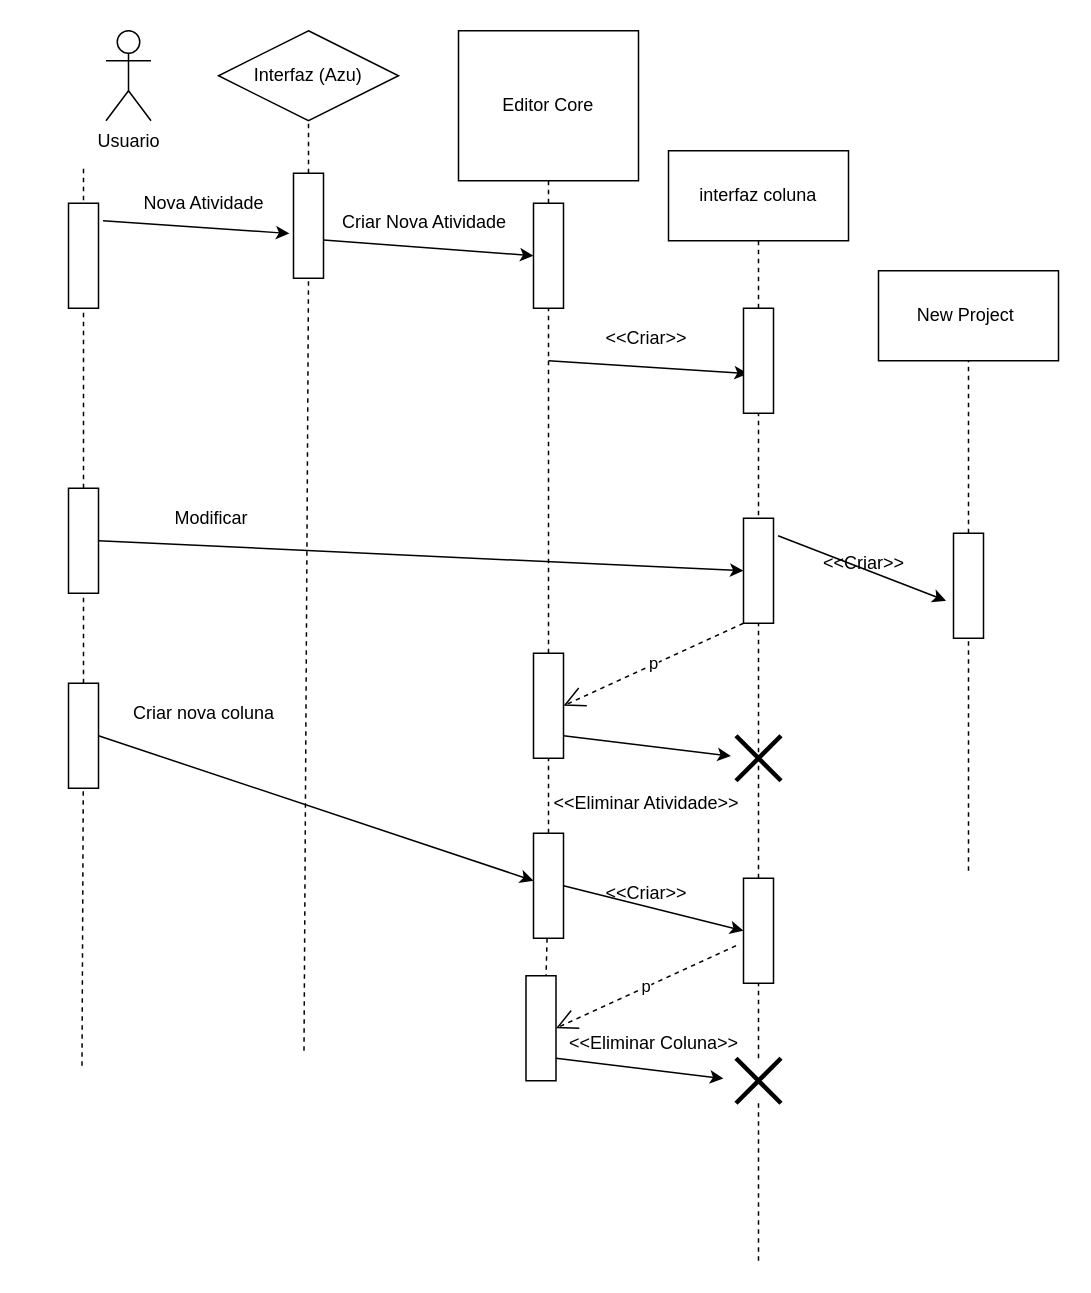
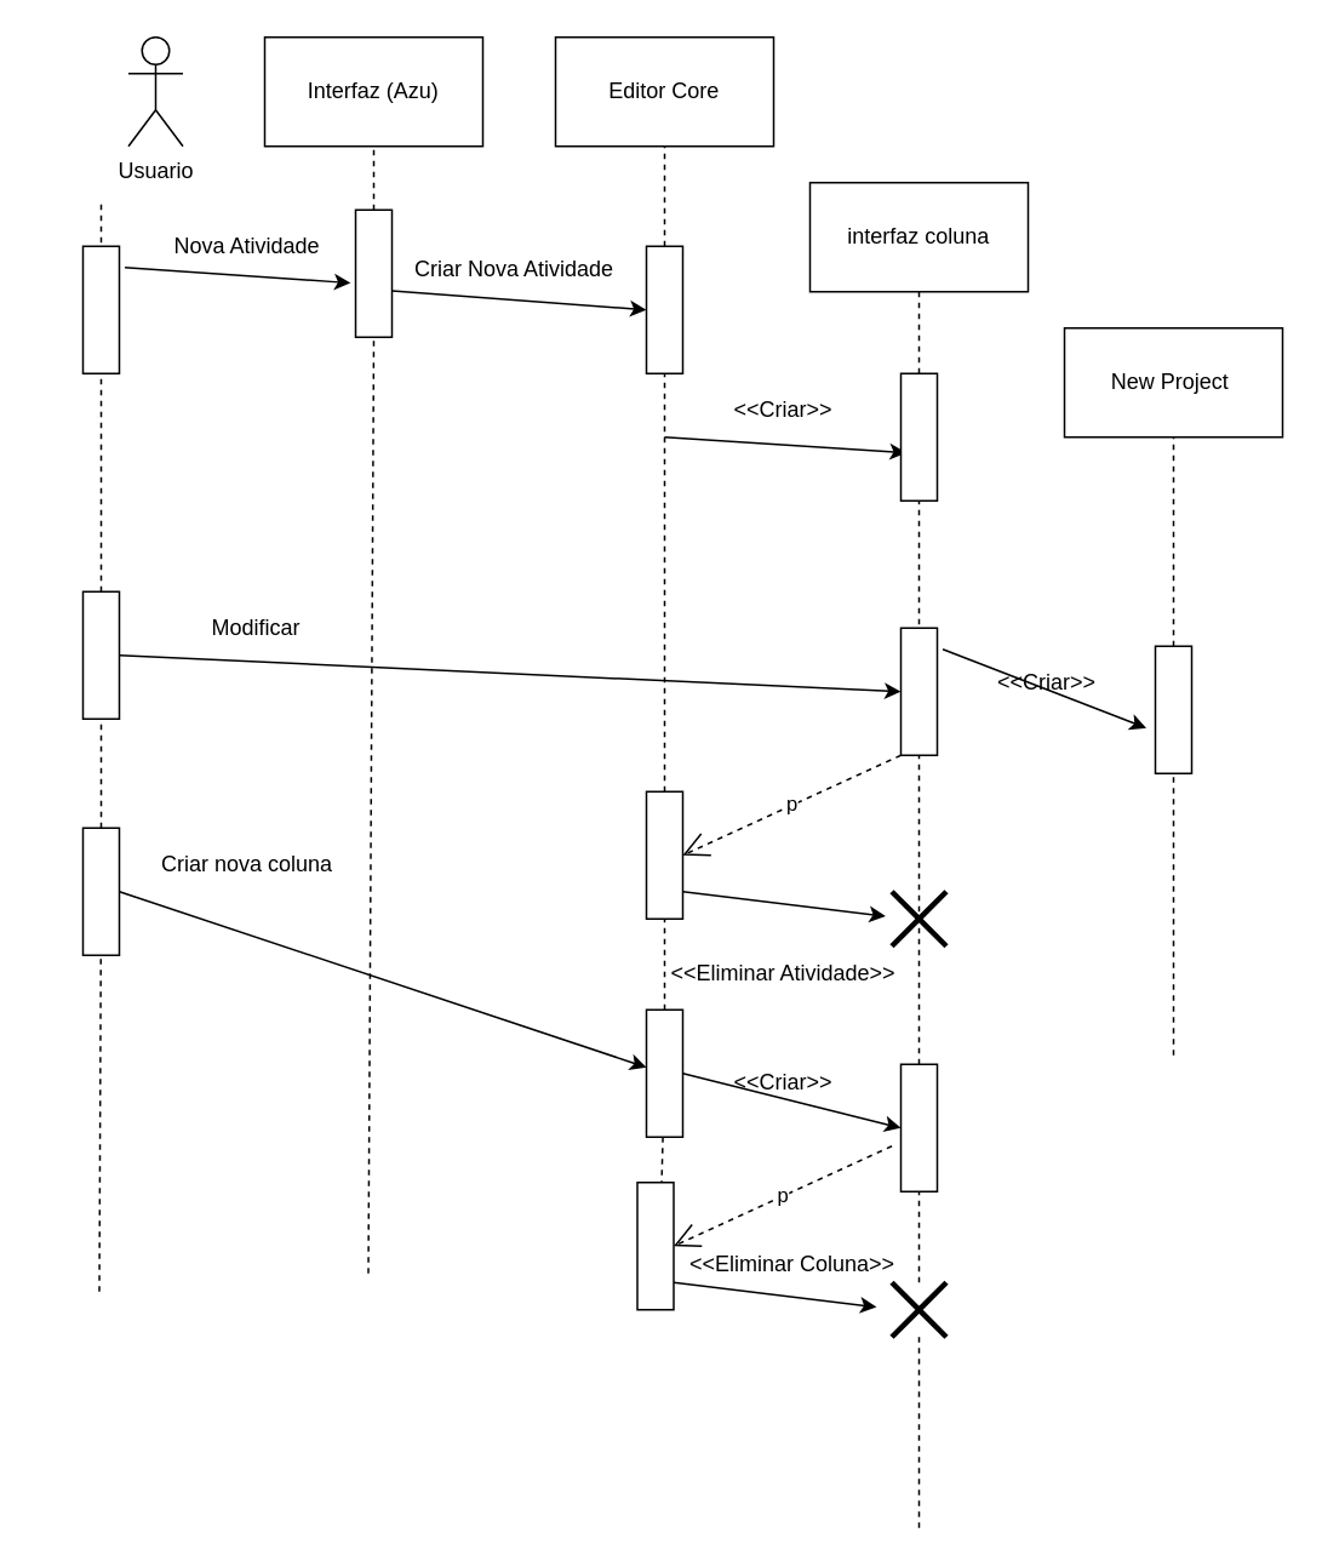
  <mxCell id="0" />
  <mxCell id="1" parent="0" />
  <mxCell id="2" value="Usuario" style="shape=umlActor;verticalLabelPosition=bottom;verticalAlign=top;html=1;outlineConnect=0;" vertex="1" parent="1"><mxGeometry x="70" y="20" width="30" height="60" as="geometry" /></mxCell>
- <mxCell id="3" value="Interfaz (Azu)" style="rhombus;whiteSpace=wrap;html=1;" vertex="1" parent="1"><mxGeometry x="145" y="20" width="120" height="60" as="geometry" /></mxCell>
- <mxCell id="4" value="Editor Core" style="rounded=0;whiteSpace=wrap;html=1;" vertex="1" parent="1"><mxGeometry x="305" y="20" width="120" height="100" as="geometry" /></mxCell>
+ <mxCell id="3" value="Interfaz (Azu)" style="rounded=0;whiteSpace=wrap;html=1;" vertex="1" parent="1"><mxGeometry x="145" y="20" width="120" height="60" as="geometry" /></mxCell>
+ <mxCell id="4" value="Editor Core" style="rounded=0;whiteSpace=wrap;html=1;" vertex="1" parent="1"><mxGeometry x="305" y="20" width="120" height="60" as="geometry" /></mxCell>
  <mxCell id="5" value="" style="endArrow=none;dashed=1;html=1;rounded=0;" edge="1" parent="1" source="9"><mxGeometry width="50" height="50" relative="1" as="geometry"><mxPoint x="55" y="360" as="sourcePoint" /><mxPoint x="55" y="110" as="targetPoint" /></mxGeometry></mxCell>
  <mxCell id="6" value="" style="endArrow=none;dashed=1;html=1;rounded=0;entryX=0.5;entryY=1;entryDx=0;entryDy=0;" edge="1" parent="1" source="12" target="3"><mxGeometry width="50" height="50" relative="1" as="geometry"><mxPoint x="204.23" y="360" as="sourcePoint" /><mxPoint x="204.23" y="110" as="targetPoint" /></mxGeometry></mxCell>
  <mxCell id="7" value="" style="endArrow=none;dashed=1;html=1;rounded=0;entryX=0.5;entryY=1;entryDx=0;entryDy=0;" edge="1" parent="1" source="14" target="4"><mxGeometry width="50" height="50" relative="1" as="geometry"><mxPoint x="364.23" y="350" as="sourcePoint" /><mxPoint x="364.23" y="100" as="targetPoint" /></mxGeometry></mxCell>
  <mxCell id="8" value="" style="endArrow=none;dashed=1;html=1;rounded=0;" edge="1" parent="1" source="39" target="9"><mxGeometry width="50" height="50" relative="1" as="geometry"><mxPoint x="54" y="710" as="sourcePoint" /><mxPoint x="55" y="110" as="targetPoint" /></mxGeometry></mxCell>
  <mxCell id="9" value="" style="rounded=0;whiteSpace=wrap;html=1;rotation=90;" vertex="1" parent="1"><mxGeometry x="20" y="350" width="70" height="20" as="geometry" /></mxCell>
  <mxCell id="10" value="" style="rounded=0;whiteSpace=wrap;html=1;rotation=90;" vertex="1" parent="1"><mxGeometry x="20" y="160" width="70" height="20" as="geometry" /></mxCell>
  <mxCell id="11" value="" style="endArrow=none;dashed=1;html=1;rounded=0;entryX=1;entryY=0.5;entryDx=0;entryDy=0;" edge="1" parent="1" target="12"><mxGeometry width="50" height="50" relative="1" as="geometry"><mxPoint x="202" y="700" as="sourcePoint" /><mxPoint x="205" y="80" as="targetPoint" /></mxGeometry></mxCell>
  <mxCell id="12" value="" style="rounded=0;whiteSpace=wrap;html=1;rotation=90;" vertex="1" parent="1"><mxGeometry x="170" y="140" width="70" height="20" as="geometry" /></mxCell>
  <mxCell id="13" value="" style="endArrow=none;dashed=1;html=1;rounded=0;" edge="1" parent="1" source="26" target="14"><mxGeometry width="50" height="50" relative="1" as="geometry"><mxPoint x="362" y="700" as="sourcePoint" /><mxPoint x="365" y="80" as="targetPoint" /></mxGeometry></mxCell>
  <mxCell id="14" value="" style="rounded=0;whiteSpace=wrap;html=1;rotation=90;" vertex="1" parent="1"><mxGeometry x="330" y="160" width="70" height="20" as="geometry" /></mxCell>
  <mxCell id="15" value="" style="endArrow=classic;html=1;rounded=0;exitX=0.167;exitY=-0.152;exitDx=0;exitDy=0;exitPerimeter=0;entryX=0.574;entryY=1.136;entryDx=0;entryDy=0;entryPerimeter=0;" edge="1" parent="1" source="10" target="12"><mxGeometry width="50" height="50" relative="1" as="geometry"><mxPoint x="155" y="200" as="sourcePoint" /><mxPoint x="205" y="150" as="targetPoint" /></mxGeometry></mxCell>
  <mxCell id="16" value="Nova Atividade" style="text;html=1;align=center;verticalAlign=middle;resizable=0;points=[];autosize=1;strokeColor=none;fillColor=none;" vertex="1" parent="1"><mxGeometry x="85" y="120" width="100" height="30" as="geometry" /></mxCell>
  <mxCell id="17" value="" style="endArrow=classic;html=1;rounded=0;exitX=0.167;exitY=-0.152;exitDx=0;exitDy=0;exitPerimeter=0;entryX=0.5;entryY=1;entryDx=0;entryDy=0;" edge="1" parent="1" target="14"><mxGeometry width="50" height="50" relative="1" as="geometry"><mxPoint x="215" y="159.5" as="sourcePoint" /><mxPoint x="339" y="167.5" as="targetPoint" /></mxGeometry></mxCell>
  <mxCell id="18" value="Criar Nova Atividade" style="text;html=1;align=center;verticalAlign=middle;resizable=0;points=[];autosize=1;strokeColor=none;fillColor=none;" vertex="1" parent="1"><mxGeometry x="217" y="132.5" width="130" height="30" as="geometry" /></mxCell>
  <mxCell id="19" value="" style="endArrow=none;dashed=1;html=1;rounded=0;entryX=0.5;entryY=1;entryDx=0;entryDy=0;" edge="1" source="34" target="20" parent="1"><mxGeometry width="50" height="50" relative="1" as="geometry"><mxPoint x="645" y="580" as="sourcePoint" /><mxPoint x="494.23" y="170" as="targetPoint" /></mxGeometry></mxCell>
  <mxCell id="20" value="New Project&amp;nbsp;" style="rounded=0;whiteSpace=wrap;html=1;" vertex="1" parent="1"><mxGeometry x="585" y="180" width="120" height="60" as="geometry" /></mxCell>
  <mxCell id="21" value="" style="endArrow=classic;html=1;rounded=0;exitX=0.167;exitY=-0.152;exitDx=0;exitDy=0;exitPerimeter=0;entryX=0.622;entryY=0.853;entryDx=0;entryDy=0;entryPerimeter=0;" edge="1" parent="1" target="46"><mxGeometry width="50" height="50" relative="1" as="geometry"><mxPoint x="365" y="240" as="sourcePoint" /><mxPoint x="485" y="250" as="targetPoint" /></mxGeometry></mxCell>
  <mxCell id="22" value="&amp;lt;&amp;lt;Criar&amp;gt;&amp;gt;" style="text;html=1;align=center;verticalAlign=middle;resizable=0;points=[];autosize=1;strokeColor=none;fillColor=none;" vertex="1" parent="1"><mxGeometry x="390" y="210" width="80" height="30" as="geometry" /></mxCell>
  <mxCell id="23" value="" style="endArrow=none;dashed=1;html=1;rounded=0;entryX=1;entryY=0.5;entryDx=0;entryDy=0;" edge="1" parent="1" source="50" target="48"><mxGeometry width="50" height="50" relative="1" as="geometry"><mxPoint x="504" y="860" as="sourcePoint" /><mxPoint x="495" y="150" as="targetPoint" /></mxGeometry></mxCell>
  <mxCell id="24" value="" style="endArrow=classic;html=1;rounded=0;exitX=0.5;exitY=0;exitDx=0;exitDy=0;entryX=0.5;entryY=1;entryDx=0;entryDy=0;" edge="1" parent="1" source="9" target="48"><mxGeometry width="50" height="50" relative="1" as="geometry"><mxPoint x="375" y="250" as="sourcePoint" /><mxPoint x="495" y="260" as="targetPoint" /></mxGeometry></mxCell>
  <mxCell id="25" value="" style="endArrow=none;dashed=1;html=1;rounded=0;" edge="1" parent="1" source="43" target="26"><mxGeometry width="50" height="50" relative="1" as="geometry"><mxPoint x="362" y="700" as="sourcePoint" /><mxPoint x="365" y="205" as="targetPoint" /></mxGeometry></mxCell>
  <mxCell id="26" value="" style="rounded=0;whiteSpace=wrap;html=1;rotation=90;" vertex="1" parent="1"><mxGeometry x="330" y="460" width="70" height="20" as="geometry" /></mxCell>
  <mxCell id="27" value="p" style="endArrow=open;endSize=12;dashed=1;html=1;rounded=0;exitX=1;exitY=1;exitDx=0;exitDy=0;" edge="1" parent="1" source="48"><mxGeometry width="160" relative="1" as="geometry"><mxPoint x="305" y="540" as="sourcePoint" /><mxPoint x="375" y="470" as="targetPoint" /></mxGeometry></mxCell>
  <mxCell id="28" value="" style="endArrow=classic;html=1;rounded=0;exitX=0.5;exitY=0;exitDx=0;exitDy=0;entryX=0.408;entryY=0.919;entryDx=0;entryDy=0;entryPerimeter=0;" edge="1" parent="1"><mxGeometry width="50" height="50" relative="1" as="geometry"><mxPoint x="375" y="490" as="sourcePoint" /><mxPoint x="486.62" y="503.56" as="targetPoint" /></mxGeometry></mxCell>
  <mxCell id="29" value="" style="shape=umlDestroy;whiteSpace=wrap;html=1;strokeWidth=3;targetShapes=umlLifeline;" vertex="1" parent="1"><mxGeometry x="490" y="490" width="30" height="30" as="geometry" /></mxCell>
  <mxCell id="30" value="&amp;lt;&amp;lt;Eliminar Atividade&amp;gt;&amp;gt;" style="text;html=1;align=center;verticalAlign=middle;resizable=0;points=[];autosize=1;strokeColor=none;fillColor=none;" vertex="1" parent="1"><mxGeometry x="355" y="520" width="150" height="30" as="geometry" /></mxCell>
  <mxCell id="31" value="interfaz coluna&lt;br&gt;" style="rounded=0;whiteSpace=wrap;html=1;" vertex="1" parent="1"><mxGeometry x="445" y="100" width="120" height="60" as="geometry" /></mxCell>
  <mxCell id="32" value="" style="endArrow=none;dashed=1;html=1;rounded=0;entryX=0.5;entryY=1;entryDx=0;entryDy=0;" edge="1" target="31" parent="1" source="46"><mxGeometry width="50" height="50" relative="1" as="geometry"><mxPoint x="505" y="355" as="sourcePoint" /><mxPoint x="504.23" y="180" as="targetPoint" /><Array as="points" /></mxGeometry></mxCell>
  <mxCell id="33" value="" style="endArrow=none;dashed=1;html=1;rounded=0;entryX=1;entryY=0.5;entryDx=0;entryDy=0;" edge="1" parent="1" target="34"><mxGeometry width="50" height="50" relative="1" as="geometry"><mxPoint x="645" y="580" as="sourcePoint" /><mxPoint x="645" y="240" as="targetPoint" /></mxGeometry></mxCell>
  <mxCell id="34" value="" style="rounded=0;whiteSpace=wrap;html=1;rotation=90;" vertex="1" parent="1"><mxGeometry x="610" y="380" width="70" height="20" as="geometry" /></mxCell>
  <mxCell id="35" value="&amp;lt;&amp;lt;Criar&amp;gt;&amp;gt;" style="text;html=1;align=center;verticalAlign=middle;resizable=0;points=[];autosize=1;strokeColor=none;fillColor=none;" vertex="1" parent="1"><mxGeometry x="535" y="360" width="80" height="30" as="geometry" /></mxCell>
  <mxCell id="36" value="" style="endArrow=classic;html=1;rounded=0;exitX=0.167;exitY=-0.152;exitDx=0;exitDy=0;exitPerimeter=0;" edge="1" parent="1" source="48"><mxGeometry width="50" height="50" relative="1" as="geometry"><mxPoint x="510" y="390" as="sourcePoint" /><mxPoint x="630" y="400" as="targetPoint" /></mxGeometry></mxCell>
  <mxCell id="37" value="Modificar" style="text;html=1;align=center;verticalAlign=middle;resizable=0;points=[];autosize=1;strokeColor=none;fillColor=none;" vertex="1" parent="1"><mxGeometry x="105" y="330" width="70" height="30" as="geometry" /></mxCell>
  <mxCell id="38" value="" style="endArrow=none;dashed=1;html=1;rounded=0;" edge="1" parent="1" target="39"><mxGeometry width="50" height="50" relative="1" as="geometry"><mxPoint x="54" y="710" as="sourcePoint" /><mxPoint x="55" y="395" as="targetPoint" /></mxGeometry></mxCell>
  <mxCell id="39" value="" style="rounded=0;whiteSpace=wrap;html=1;rotation=90;" vertex="1" parent="1"><mxGeometry x="20" y="480" width="70" height="20" as="geometry" /></mxCell>
  <mxCell id="40" value="" style="endArrow=classic;html=1;rounded=0;exitX=0.5;exitY=0;exitDx=0;exitDy=0;" edge="1" parent="1" source="39" target="43"><mxGeometry width="50" height="50" relative="1" as="geometry"><mxPoint x="65" y="490" as="sourcePoint" /><mxPoint x="205" y="510" as="targetPoint" /><Array as="points" /></mxGeometry></mxCell>
  <mxCell id="41" value="Criar nova coluna" style="text;html=1;align=center;verticalAlign=middle;resizable=0;points=[];autosize=1;strokeColor=none;fillColor=none;" vertex="1" parent="1"><mxGeometry x="75" y="460" width="120" height="30" as="geometry" /></mxCell>
  <mxCell id="42" value="" style="endArrow=none;dashed=1;html=1;rounded=0;" edge="1" parent="1" target="43"><mxGeometry width="50" height="50" relative="1" as="geometry"><mxPoint x="362" y="700" as="sourcePoint" /><mxPoint x="365" y="505" as="targetPoint" /></mxGeometry></mxCell>
  <mxCell id="43" value="" style="rounded=0;whiteSpace=wrap;html=1;rotation=90;" vertex="1" parent="1"><mxGeometry x="330" y="580" width="70" height="20" as="geometry" /></mxCell>
  <mxCell id="44" value="&amp;lt;&amp;lt;Criar&amp;gt;&amp;gt;" style="text;html=1;align=center;verticalAlign=middle;resizable=0;points=[];autosize=1;strokeColor=none;fillColor=none;" vertex="1" parent="1"><mxGeometry x="390" y="580" width="80" height="30" as="geometry" /></mxCell>
  <mxCell id="45" value="" style="endArrow=none;dashed=1;html=1;rounded=0;entryX=0.5;entryY=1;entryDx=0;entryDy=0;" edge="1" parent="1" target="46"><mxGeometry width="50" height="50" relative="1" as="geometry"><mxPoint x="505" y="355" as="sourcePoint" /><mxPoint x="505" y="160" as="targetPoint" /><Array as="points"><mxPoint x="505" y="250" /></Array></mxGeometry></mxCell>
  <mxCell id="46" value="" style="rounded=0;whiteSpace=wrap;html=1;rotation=90;" vertex="1" parent="1"><mxGeometry x="470" y="230" width="70" height="20" as="geometry" /></mxCell>
  <mxCell id="47" value="" style="endArrow=classic;html=1;rounded=0;exitX=0.167;exitY=-0.152;exitDx=0;exitDy=0;exitPerimeter=0;" edge="1" parent="1" target="48"><mxGeometry width="50" height="50" relative="1" as="geometry"><mxPoint x="510" y="390" as="sourcePoint" /><mxPoint x="630" y="400" as="targetPoint" /></mxGeometry></mxCell>
  <mxCell id="48" value="" style="rounded=0;whiteSpace=wrap;html=1;rotation=90;" vertex="1" parent="1"><mxGeometry x="470" y="370" width="70" height="20" as="geometry" /></mxCell>
  <mxCell id="49" value="" style="endArrow=none;dashed=1;html=1;rounded=0;entryX=1;entryY=0.5;entryDx=0;entryDy=0;" edge="1" parent="1" source="56" target="50"><mxGeometry width="50" height="50" relative="1" as="geometry"><mxPoint x="504" y="860" as="sourcePoint" /><mxPoint x="505" y="415" as="targetPoint" /></mxGeometry></mxCell>
  <mxCell id="50" value="" style="rounded=0;whiteSpace=wrap;html=1;rotation=90;" vertex="1" parent="1"><mxGeometry x="470" y="610" width="70" height="20" as="geometry" /></mxCell>
  <mxCell id="51" value="" style="endArrow=classic;html=1;rounded=0;exitX=0.5;exitY=0;exitDx=0;exitDy=0;entryX=0.5;entryY=1;entryDx=0;entryDy=0;" edge="1" parent="1" target="50"><mxGeometry width="50" height="50" relative="1" as="geometry"><mxPoint x="375" y="590" as="sourcePoint" /><mxPoint x="805" y="610" as="targetPoint" /></mxGeometry></mxCell>
  <mxCell id="52" value="p" style="endArrow=open;endSize=12;dashed=1;html=1;rounded=0;exitX=1;exitY=1;exitDx=0;exitDy=0;" edge="1" parent="1"><mxGeometry width="160" relative="1" as="geometry"><mxPoint x="490" y="630" as="sourcePoint" /><mxPoint x="370" y="685" as="targetPoint" /></mxGeometry></mxCell>
  <mxCell id="53" value="" style="rounded=0;whiteSpace=wrap;html=1;rotation=90;" vertex="1" parent="1"><mxGeometry x="325" y="675" width="70" height="20" as="geometry" /></mxCell>
  <mxCell id="54" value="" style="endArrow=classic;html=1;rounded=0;exitX=0.5;exitY=0;exitDx=0;exitDy=0;entryX=0.408;entryY=0.919;entryDx=0;entryDy=0;entryPerimeter=0;" edge="1" parent="1"><mxGeometry width="50" height="50" relative="1" as="geometry"><mxPoint x="370" y="705" as="sourcePoint" /><mxPoint x="481.62" y="718.56" as="targetPoint" /></mxGeometry></mxCell>
  <mxCell id="55" value="" style="endArrow=none;dashed=1;html=1;rounded=0;" edge="1" parent="1" target="56"><mxGeometry width="50" height="50" relative="1" as="geometry"><mxPoint x="505" y="840" as="sourcePoint" /><mxPoint x="505" y="740" as="targetPoint" /></mxGeometry></mxCell>
  <mxCell id="56" value="" style="shape=umlDestroy;whiteSpace=wrap;html=1;strokeWidth=3;targetShapes=umlLifeline;" vertex="1" parent="1"><mxGeometry x="490" y="705" width="30" height="30" as="geometry" /></mxCell>
  <mxCell id="57" value="&amp;lt;&amp;lt;Eliminar Coluna&amp;gt;&amp;gt;" style="text;html=1;align=center;verticalAlign=middle;resizable=0;points=[];autosize=1;strokeColor=none;fillColor=none;" vertex="1" parent="1"><mxGeometry x="365" y="680" width="140" height="30" as="geometry" /></mxCell>
